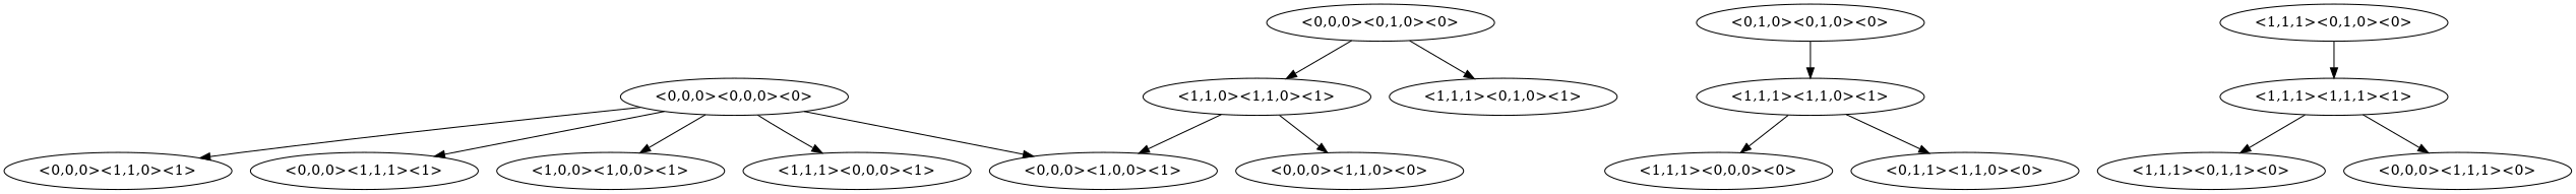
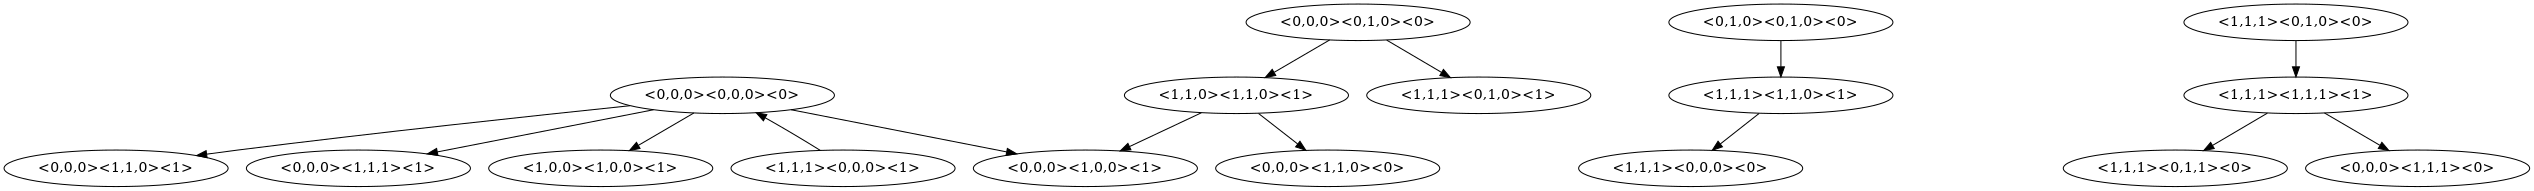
  digraph {
    "<0,0,0><0,0,0><0>"
    "<0,0,0><1,0,0><1>"
    "<0,0,0><1,1,0><1>"
    "<0,0,0><1,1,1><1>"
    "<1,0,0><1,0,0><1>"
    "<1,1,1><0,0,0><1>"
    "<0,0,0><0,1,0><0>"
    "<1,1,0><1,1,0><1>"
    "<1,1,1><0,1,0><1>"
    "<0,0,0><1,1,0><0>"
    "<0,1,0><0,1,0><0>"
    "<1,1,1><1,1,0><1>"
    "<1,1,1><0,0,0><0>"
-   "<0,1,1><1,1,0><0>"
    "<1,1,1><0,1,0><0>"
    "<1,1,1><1,1,1><1>"
    "<1,1,1><0,1,1><0>"
    "<0,0,0><1,1,1><0>"
    "<0,0,0><0,0,0><0>" -> "<0,0,0><1,0,0><1>"
    "<0,0,0><0,0,0><0>" -> "<0,0,0><1,1,0><1>"
    "<0,0,0><0,0,0><0>" -> "<0,0,0><1,1,1><1>"
    "<0,0,0><0,0,0><0>" -> "<1,0,0><1,0,0><1>"
-   "<0,0,0><0,0,0><0>" -> "<1,1,1><0,0,0><1>"
+   "<1,1,1><0,0,0><1>" -> "<0,0,0><0,0,0><0>"
    "<0,0,0><0,1,0><0>" -> "<1,1,0><1,1,0><1>"
    "<0,0,0><0,1,0><0>" -> "<1,1,1><0,1,0><1>"
    "<1,1,0><1,1,0><1>" -> "<0,0,0><1,0,0><1>"
    "<1,1,0><1,1,0><1>" -> "<0,0,0><1,1,0><0>"
    "<0,1,0><0,1,0><0>" -> "<1,1,1><1,1,0><1>"
    "<1,1,1><1,1,0><1>" -> "<1,1,1><0,0,0><0>"
-   "<1,1,1><1,1,0><1>" -> "<0,1,1><1,1,0><0>"
    "<1,1,1><0,1,0><0>" -> "<1,1,1><1,1,1><1>"
    "<1,1,1><1,1,1><1>" -> "<1,1,1><0,1,1><0>"
    "<1,1,1><1,1,1><1>" -> "<0,0,0><1,1,1><0>"
  }
